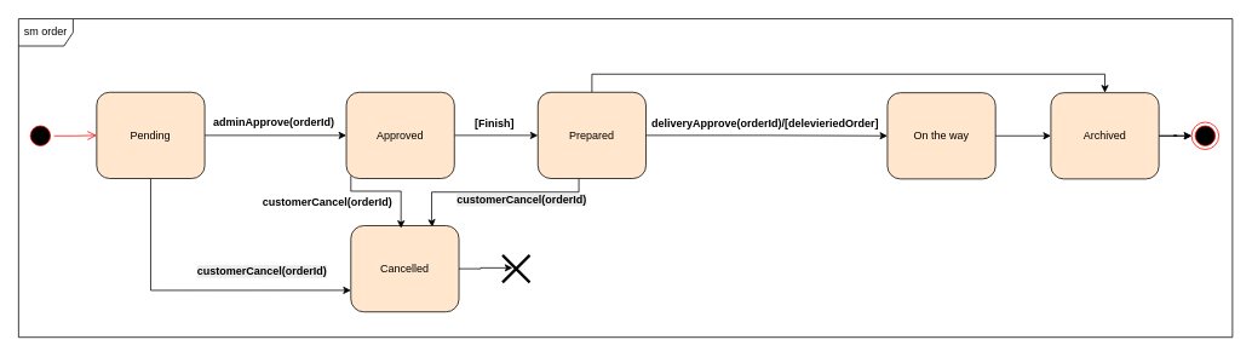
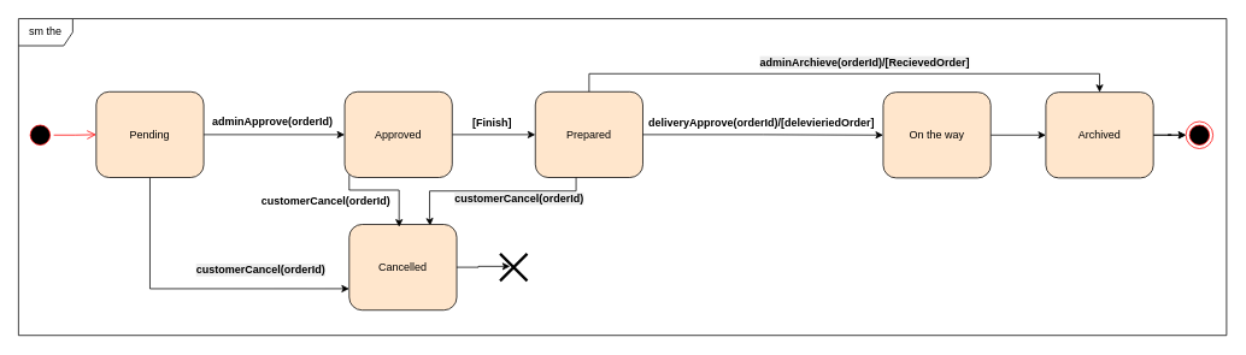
  <mxCell id="0" />
  <mxCell id="1" parent="0" />
  <mxCell id="2" value="" style="ellipse;html=1;shape=endState;fillColor=#000000;strokeColor=#ff0000;" parent="1" vertex="1"><mxGeometry x="1312" y="134" width="30" height="30" as="geometry" /></mxCell>
  <mxCell id="3" value="" style="ellipse;html=1;shape=startState;fillColor=#000000;strokeColor=#ff0000;rotation=-90;" parent="1" vertex="1"><mxGeometry x="29" y="134" width="30" height="30" as="geometry" /></mxCell>
  <mxCell id="4" value="" style="edgeStyle=orthogonalEdgeStyle;html=1;verticalAlign=bottom;endArrow=open;endSize=8;strokeColor=#ff0000;rounded=0;entryX=0;entryY=0.5;entryDx=0;entryDy=0;" parent="1" source="3" target="7" edge="1"><mxGeometry relative="1" as="geometry"><mxPoint x="143" y="146.5" as="targetPoint" /></mxGeometry></mxCell>
  <mxCell id="5" style="edgeStyle=orthogonalEdgeStyle;rounded=0;orthogonalLoop=1;jettySize=auto;html=1;entryX=0;entryY=0.5;entryDx=0;entryDy=0;" parent="1" source="7" target="9" edge="1"><mxGeometry relative="1" as="geometry" /></mxCell>
  <mxCell id="6" style="edgeStyle=orthogonalEdgeStyle;rounded=0;orthogonalLoop=1;jettySize=auto;html=1;exitX=0.5;exitY=1;exitDx=0;exitDy=0;entryX=0;entryY=0.75;entryDx=0;entryDy=0;" edge="1" parent="1" source="7" target="15"><mxGeometry relative="1" as="geometry" /></mxCell>
  <mxCell id="7" value="Pending" style="rounded=1;whiteSpace=wrap;html=1;fillColor=#FFE6CC;" parent="1" vertex="1"><mxGeometry x="106" y="101" width="119" height="95" as="geometry" /></mxCell>
  <mxCell id="8" style="edgeStyle=orthogonalEdgeStyle;rounded=0;orthogonalLoop=1;jettySize=auto;html=1;entryX=0;entryY=0.5;entryDx=0;entryDy=0;" parent="1" source="9" target="12" edge="1"><mxGeometry relative="1" as="geometry" /></mxCell>
  <mxCell id="9" value="Approved" style="rounded=1;whiteSpace=wrap;html=1;fillColor=#FFE6CC;" parent="1" vertex="1"><mxGeometry x="381" y="101" width="119" height="95" as="geometry" /></mxCell>
  <mxCell id="10" style="edgeStyle=orthogonalEdgeStyle;rounded=0;orthogonalLoop=1;jettySize=auto;html=1;exitX=0.337;exitY=0.993;exitDx=0;exitDy=0;exitPerimeter=0;entryX=0.753;entryY=0.015;entryDx=0;entryDy=0;entryPerimeter=0;" edge="1" parent="1" target="15"><mxGeometry relative="1" as="geometry"><mxPoint x="637.103" y="179.005" as="sourcePoint" /><mxPoint x="462.993" y="241.095" as="targetPoint" /><Array as="points"><mxPoint x="637" y="211" /><mxPoint x="475" y="211" /><mxPoint x="475" y="241" /><mxPoint x="476" y="241" /></Array></mxGeometry></mxCell>
  <mxCell id="11" style="edgeStyle=orthogonalEdgeStyle;rounded=0;orthogonalLoop=1;jettySize=auto;html=1;exitX=0.5;exitY=0;exitDx=0;exitDy=0;entryX=0.5;entryY=0;entryDx=0;entryDy=0;" edge="1" parent="1" source="12" target="22"><mxGeometry relative="1" as="geometry" /></mxCell>
  <mxCell id="12" value="Prepared" style="rounded=1;whiteSpace=wrap;html=1;fillColor=#FFE6CC;" parent="1" vertex="1"><mxGeometry x="592" y="101" width="119" height="95" as="geometry" /></mxCell>
  <mxCell id="13" value="" style="shape=umlDestroy;whiteSpace=wrap;html=1;strokeWidth=3;targetShapes=umlLifeline;" parent="1" vertex="1"><mxGeometry x="553" y="280.5" width="30" height="30" as="geometry" /></mxCell>
  <mxCell id="14" value="&lt;b&gt;adminApprove(orderId)&lt;/b&gt;" style="text;html=1;align=center;verticalAlign=middle;resizable=0;points=[];autosize=1;strokeColor=none;fillColor=none;" parent="1" vertex="1"><mxGeometry x="225" y="121" width="152" height="27" as="geometry" /></mxCell>
  <mxCell id="15" value="Cancelled" style="rounded=1;whiteSpace=wrap;html=1;fillColor=#FFE6CC;" parent="1" vertex="1"><mxGeometry x="386" y="248" width="119" height="95" as="geometry" /></mxCell>
  <mxCell id="16" style="edgeStyle=orthogonalEdgeStyle;rounded=0;orthogonalLoop=1;jettySize=auto;html=1;entryX=0.367;entryY=0.467;entryDx=0;entryDy=0;entryPerimeter=0;" parent="1" source="15" target="13" edge="1"><mxGeometry relative="1" as="geometry" /></mxCell>
  <mxCell id="17" value="&lt;b&gt;[Finish]&lt;/b&gt;" style="text;html=1;align=center;verticalAlign=middle;resizable=0;points=[];autosize=1;strokeColor=none;fillColor=none;" parent="1" vertex="1"><mxGeometry x="513" y="123" width="61" height="26" as="geometry" /></mxCell>
  <mxCell id="18" style="edgeStyle=orthogonalEdgeStyle;rounded=0;orthogonalLoop=1;jettySize=auto;html=1;exitX=1;exitY=0.5;exitDx=0;exitDy=0;entryX=0;entryY=0.5;entryDx=0;entryDy=0;" edge="1" parent="1" source="19" target="22"><mxGeometry relative="1" as="geometry" /></mxCell>
  <mxCell id="19" value="On the way" style="rounded=1;whiteSpace=wrap;html=1;fillColor=#FFE6CC;" parent="1" vertex="1"><mxGeometry x="977" y="101.5" width="119" height="95" as="geometry" /></mxCell>
  <mxCell id="20" style="edgeStyle=orthogonalEdgeStyle;rounded=0;orthogonalLoop=1;jettySize=auto;html=1;exitX=1;exitY=0.5;exitDx=0;exitDy=0;" edge="1" parent="1" source="22" target="2"><mxGeometry relative="1" as="geometry" /></mxCell>
  <mxCell id="21" style="edgeStyle=orthogonalEdgeStyle;rounded=0;orthogonalLoop=1;jettySize=auto;html=1;" edge="1" parent="1" source="22" target="2"><mxGeometry relative="1" as="geometry" /></mxCell>
  <mxCell id="22" value="Archived" style="rounded=1;whiteSpace=wrap;html=1;fillColor=#FFE6CC;" parent="1" vertex="1"><mxGeometry x="1157" y="101.5" width="119" height="95" as="geometry" /></mxCell>
  <mxCell id="23" style="edgeStyle=orthogonalEdgeStyle;rounded=0;orthogonalLoop=1;jettySize=auto;html=1;entryX=0;entryY=0.5;entryDx=0;entryDy=0;" parent="1" source="12" target="19" edge="1"><mxGeometry relative="1" as="geometry"><mxPoint x="880" y="148.07" as="targetPoint" /></mxGeometry></mxCell>
  <mxCell id="24" value="&lt;b&gt;deliveryApprove(orderId)/[delevieriedOrder]&lt;/b&gt;" style="text;html=1;align=center;verticalAlign=middle;resizable=0;points=[];autosize=1;strokeColor=none;fillColor=none;" parent="1" vertex="1"><mxGeometry x="708" y="123" width="268" height="26" as="geometry" /></mxCell>
- <mxCell id="25" value="sm order" style="shape=umlFrame;whiteSpace=wrap;html=1;pointerEvents=0;" parent="1" vertex="1"><mxGeometry x="20" y="20" width="1337" height="351" as="geometry" /></mxCell>
+ <mxCell id="25" value="sm the" style="shape=umlFrame;whiteSpace=wrap;html=1;pointerEvents=0;" parent="1" vertex="1"><mxGeometry x="20" y="20" width="1337" height="351" as="geometry" /></mxCell>
  <mxCell id="26" style="edgeStyle=orthogonalEdgeStyle;rounded=0;orthogonalLoop=1;jettySize=auto;html=1;entryX=0.464;entryY=0.029;entryDx=0;entryDy=0;entryPerimeter=0;" edge="1" parent="1" target="15"><mxGeometry relative="1" as="geometry"><mxPoint x="386" y="193" as="sourcePoint" /><Array as="points"><mxPoint x="386" y="194" /><mxPoint x="386" y="210" /><mxPoint x="443" y="210" /></Array></mxGeometry></mxCell>
  <mxCell id="27" value="&lt;b&gt;customerCancel(orderId)&lt;/b&gt;" style="text;html=1;align=center;verticalAlign=middle;resizable=0;points=[];autosize=1;strokeColor=none;fillColor=none;" vertex="1" parent="1"><mxGeometry x="279" y="209" width="161" height="26" as="geometry" /></mxCell>
  <mxCell id="28" value="&lt;b style=&quot;forced-color-adjust: none; color: rgb(0, 0, 0); font-family: Helvetica; font-size: 12px; font-style: normal; font-variant-ligatures: normal; font-variant-caps: normal; letter-spacing: normal; orphans: 2; text-align: center; text-indent: 0px; text-transform: none; widows: 2; word-spacing: 0px; -webkit-text-stroke-width: 0px; white-space: nowrap; background-color: rgb(236, 236, 236); text-decoration-thickness: initial; text-decoration-style: initial; text-decoration-color: initial;&quot;&gt;customerCancel(orderId)&lt;/b&gt;" style="text;whiteSpace=wrap;html=1;" vertex="1" parent="1"><mxGeometry x="501" y="206" width="164" height="25" as="geometry" /></mxCell>
+ <mxCell id="29" value="&lt;b style=&quot;forced-color-adjust: none; color: rgb(0, 0, 0); font-family: Helvetica; font-size: 12px; font-style: normal; font-variant-ligatures: normal; font-variant-caps: normal; letter-spacing: normal; orphans: 2; text-align: center; text-indent: 0px; text-transform: none; widows: 2; word-spacing: 0px; -webkit-text-stroke-width: 0px; white-space: nowrap; background-color: rgb(236, 236, 236); text-decoration-thickness: initial; text-decoration-style: initial; text-decoration-color: initial;&quot;&gt;adminArchieve(orderId)/[RecievedOrder]&lt;/b&gt;" style="text;whiteSpace=wrap;html=1;" vertex="1" parent="1"><mxGeometry x="838.995" y="54.998" width="162" height="27" as="geometry" /></mxCell>
  <mxCell id="30" value="&lt;b style=&quot;forced-color-adjust: none; color: rgb(0, 0, 0); font-family: Helvetica; font-size: 12px; font-style: normal; font-variant-ligatures: normal; font-variant-caps: normal; letter-spacing: normal; orphans: 2; text-align: center; text-indent: 0px; text-transform: none; widows: 2; word-spacing: 0px; -webkit-text-stroke-width: 0px; white-space: nowrap; background-color: rgb(236, 236, 236); text-decoration-thickness: initial; text-decoration-style: initial; text-decoration-color: initial;&quot;&gt;customerCancel(orderId)&lt;/b&gt;" style="text;whiteSpace=wrap;html=1;" vertex="1" parent="1"><mxGeometry x="215.004" y="285.004" width="162" height="27" as="geometry" /></mxCell>
